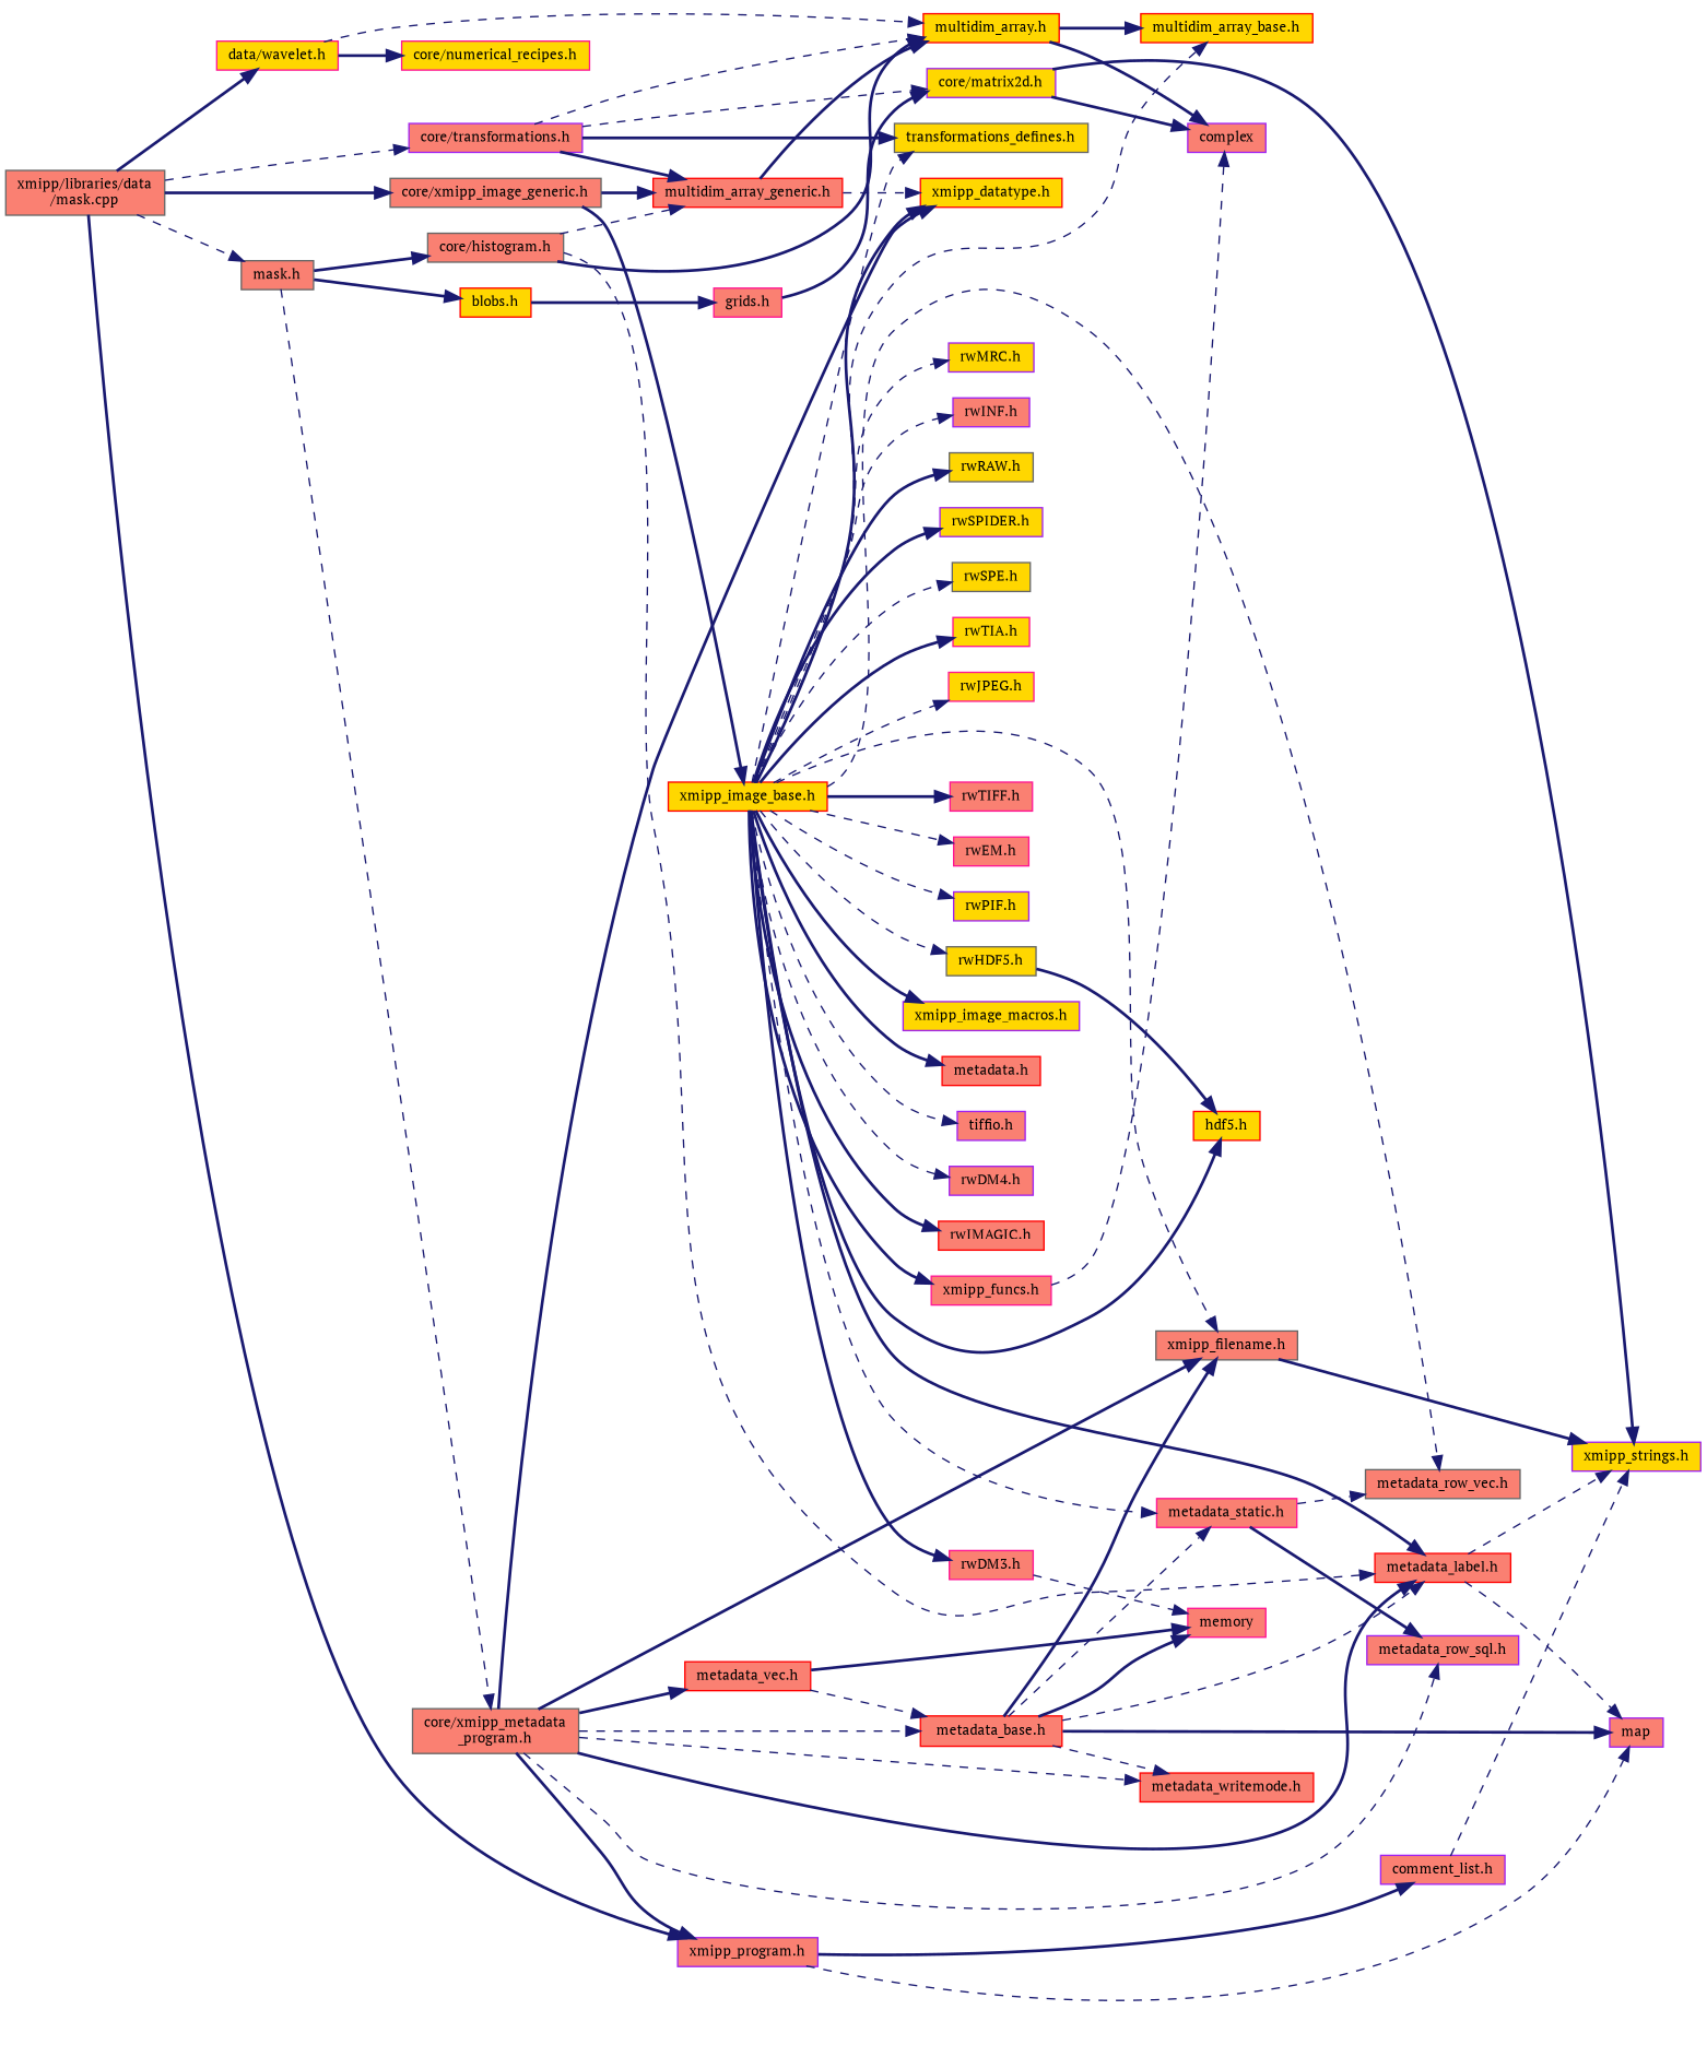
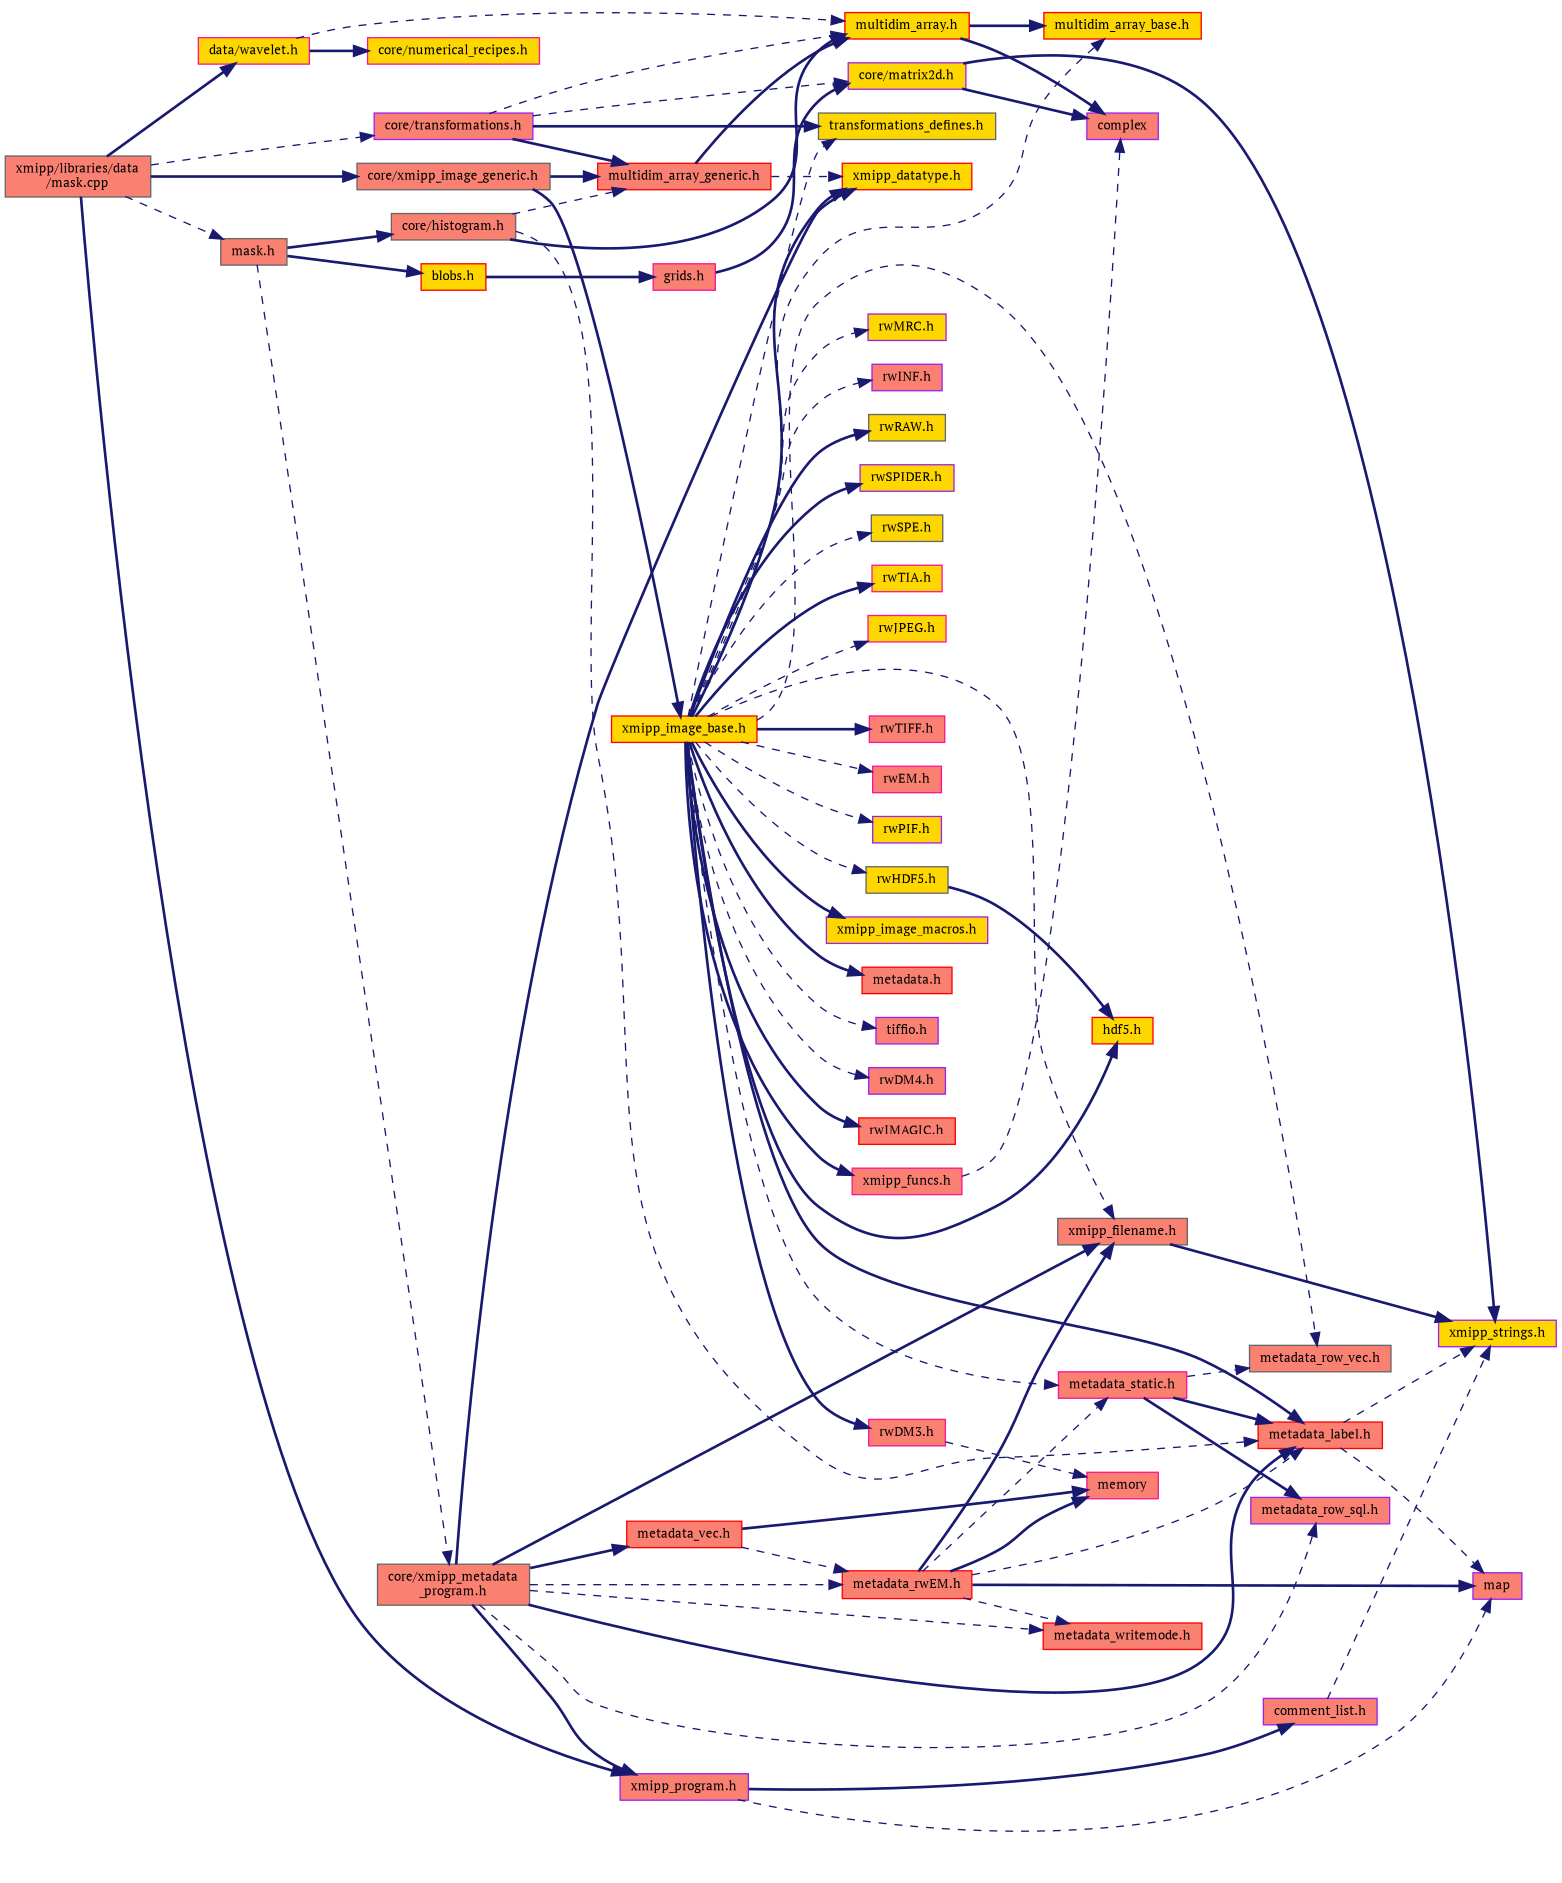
  digraph {
    fontname="PT Serif"
    rankdir=LR
    node [color=purple fillcolor=salmon fontname="PT Serif" fontsize=10 shape=record style=filled]
    edge [color=midnightblue fontname="PT Serif" fontsize=10 labelfontname=Helvetica labelfontsize=10 style=bold]
    n1 [color=gray40 fontcolor=black height=0.2 label="xmipp/libraries/data\l/mask.cpp" width=0.4]
    n2 [color=gray40 height=0.2 label="mask.h" width=0.4]
    n3 [height=0.2 label="xmipp_program.h" width=0.4]
    n4 [color=gray40 height=0.2 label="core/xmipp_image_generic.h" width=0.4]
    n5 [height=0.2 label="core/transformations.h" width=0.4]
    n6 [color=deeppink fillcolor=gold height=0.2 label="data/wavelet.h" width=0.4]
    n7 [color=red fillcolor=gold height=0.2 label="blobs.h" width=0.4]
    n8 [color=gray40 height=0.2 label="core/histogram.h" width=0.4]
    n9 [color=gray40 height=0.2 label="core/xmipp_metadata\l_program.h" width=0.4]
    n10 [height=0.2 label=map width=0.4]
    n11 [height=0.2 label="comment_list.h" width=0.4]
    n12 [color=red height=0.2 label="multidim_array_generic.h" width=0.4]
    n13 [color=red fillcolor=gold height=0.2 label="xmipp_image_base.h" width=0.4]
    n14 [fillcolor=gold height=0.2 label="core/matrix2d.h" width=0.4]
    n15 [color=red fillcolor=gold height=0.2 label="multidim_array.h" width=0.4]
    n16 [color=gray40 fillcolor=gold height=0.2 label="transformations_defines.h" width=0.4]
    n17 [color=deeppink fillcolor=gold height=0.2 label="core/numerical_recipes.h" width=0.4]
    n18 [color=deeppink height=0.2 label="grids.h" width=0.4]
    n19 [color=red height=0.2 label="metadata_label.h" width=0.4]
    n20 [color=red fillcolor=gold height=0.2 label="xmipp_datatype.h" width=0.4]
    n21 [color=gray40 height=0.2 label="xmipp_filename.h" width=0.4]
    n22 [height=0.2 label="metadata_row_sql.h" width=0.4]
    n23 [color=red height=0.2 label="metadata_writemode.h" width=0.4]
-   n24 [color=red height=0.2 label="metadata_base.h" width=0.4]
+   n24 [color=red height=0.2 label="metadata_rwEM.h" width=0.4]
    n25 [color=red height=0.2 label="metadata_vec.h" width=0.4]
    n26 [height=0.2 label=complex width=0.4]
    n27 [fillcolor=gold height=0.2 label="xmipp_strings.h" width=0.4]
    n28 [color=red fillcolor=gold height=0.2 label="multidim_array_base.h" width=0.4]
    n29 [color=deeppink height=0.2 label=memory width=0.4]
    n30 [color=deeppink height=0.2 label="metadata_static.h" width=0.4]
    n31 [color=gray40 height=0.2 label="metadata_row_vec.h" width=0.4]
    n32 [fillcolor=gold height=0.2 label="xmipp_image_macros.h" width=0.4]
    n33 [color=red height=0.2 label="metadata.h" width=0.4]
    n34 [color=deeppink height=0.2 label="xmipp_funcs.h" width=0.4]
    n35 [height=0.2 label="tiffio.h" width=0.4]
    n36 [color=red fillcolor=gold height=0.2 label="hdf5.h" width=0.4]
    n37 [color=deeppink height=0.2 label="rwDM3.h" width=0.4]
    n38 [height=0.2 label="rwDM4.h" width=0.4]
    n39 [color=red height=0.2 label="rwIMAGIC.h" width=0.4]
    n40 [fillcolor=gold height=0.2 label="rwMRC.h" width=0.4]
    n41 [height=0.2 label="rwINF.h" width=0.4]
    n42 [color=gray40 fillcolor=gold height=0.2 label="rwRAW.h" width=0.4]
    n43 [fillcolor=gold height=0.2 label="rwSPIDER.h" width=0.4]
    n44 [color=gray40 fillcolor=gold height=0.2 label="rwSPE.h" width=0.4]
    n45 [color=deeppink fillcolor=gold height=0.2 label="rwTIA.h" width=0.4]
    n46 [color=deeppink fillcolor=gold height=0.2 label="rwJPEG.h" width=0.4]
    n47 [color=deeppink height=0.2 label="rwTIFF.h" width=0.4]
    n48 [color=deeppink height=0.2 label="rwEM.h" width=0.4]
    n49 [fillcolor=gold height=0.2 label="rwPIF.h" width=0.4]
    n50 [color=gray40 fillcolor=gold height=0.2 label="rwHDF5.h" width=0.4]
    n1 -> n2 [style=dashed]
    n1 -> n3
    n1 -> n4
    n1 -> n5 [style=dashed]
    n1 -> n6
    n2 -> n7
    n2 -> n8
    n2 -> n9 [style=dashed]
    n3 -> n10 [style=dashed]
    n3 -> n11
    n4 -> n12
    n4 -> n13
    n5 -> n12
    n5 -> n14 [style=dashed]
    n5 -> n15 [style=dashed]
    n5 -> n16
    n6 -> n15 [style=dashed]
    n6 -> n17
    n7 -> n18
    n8 -> n12 [style=dashed]
    n8 -> n15
    n8 -> n19 [style=dashed]
    n9 -> n3
    n9 -> n19
    n9 -> n20
    n9 -> n21
    n9 -> n22 [style=dashed]
    n9 -> n23 [style=dashed]
    n9 -> n24 [style=dashed]
    n9 -> n25
    n11 -> n27 [style=dashed]
    n12 -> n15
    n12 -> n20 [style=dashed]
    n13 -> n16 [style=dashed]
    n13 -> n19
    n13 -> n20
    n13 -> n21 [style=dashed]
    n13 -> n28 [style=dashed]
    n13 -> n30 [style=dashed]
    n13 -> n31 [style=dashed]
    n13 -> n32
    n13 -> n33
    n13 -> n34
    n13 -> n35 [style=dashed]
    n13 -> n36
    n13 -> n37
    n13 -> n38 [style=dashed]
    n13 -> n39
    n13 -> n40 [style=dashed]
    n13 -> n41 [style=dashed]
    n13 -> n42
    n13 -> n43
    n13 -> n44 [style=dashed]
    n13 -> n45
    n13 -> n46 [style=dashed]
    n13 -> n47
    n13 -> n48 [style=dashed]
    n13 -> n49 [style=dashed]
    n13 -> n50 [style=dashed]
    n14 -> n26
    n14 -> n27
    n15 -> n26
    n15 -> n28
    n18 -> n14
    n19 -> n10 [style=dashed]
    n19 -> n27 [style=dashed]
    n21 -> n27
    n24 -> n10
    n24 -> n19 [style=dashed]
    n24 -> n21
    n24 -> n23 [style=dashed]
    n24 -> n29
    n24 -> n30 [style=dashed]
    n25 -> n24 [style=dashed]
    n25 -> n29
+   n30 -> n19
    n30 -> n22
    n30 -> n31 [style=dashed]
    n34 -> n26 [style=dashed]
    n37 -> n29 [style=dashed]
    n50 -> n36
  }
